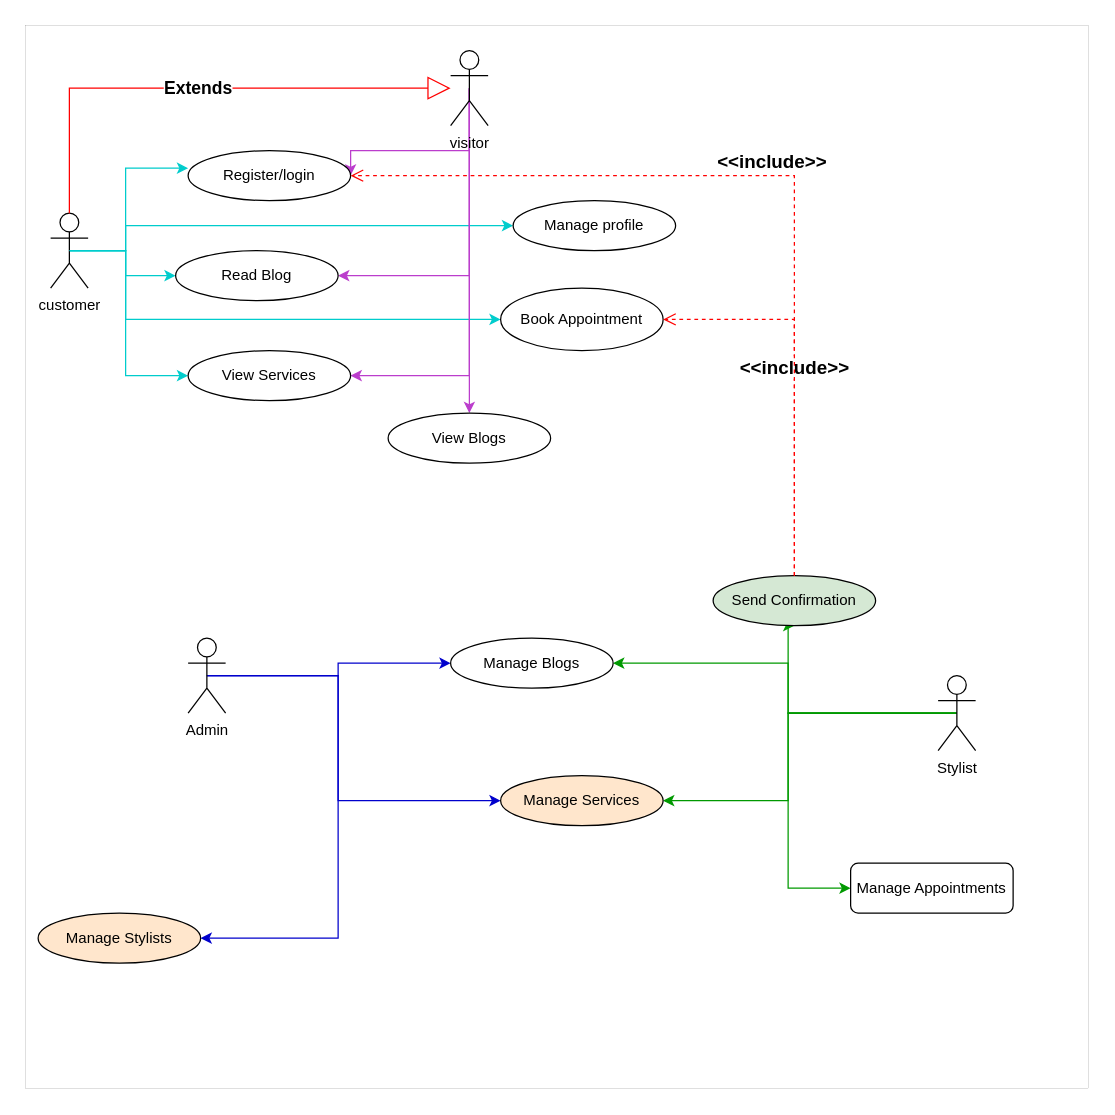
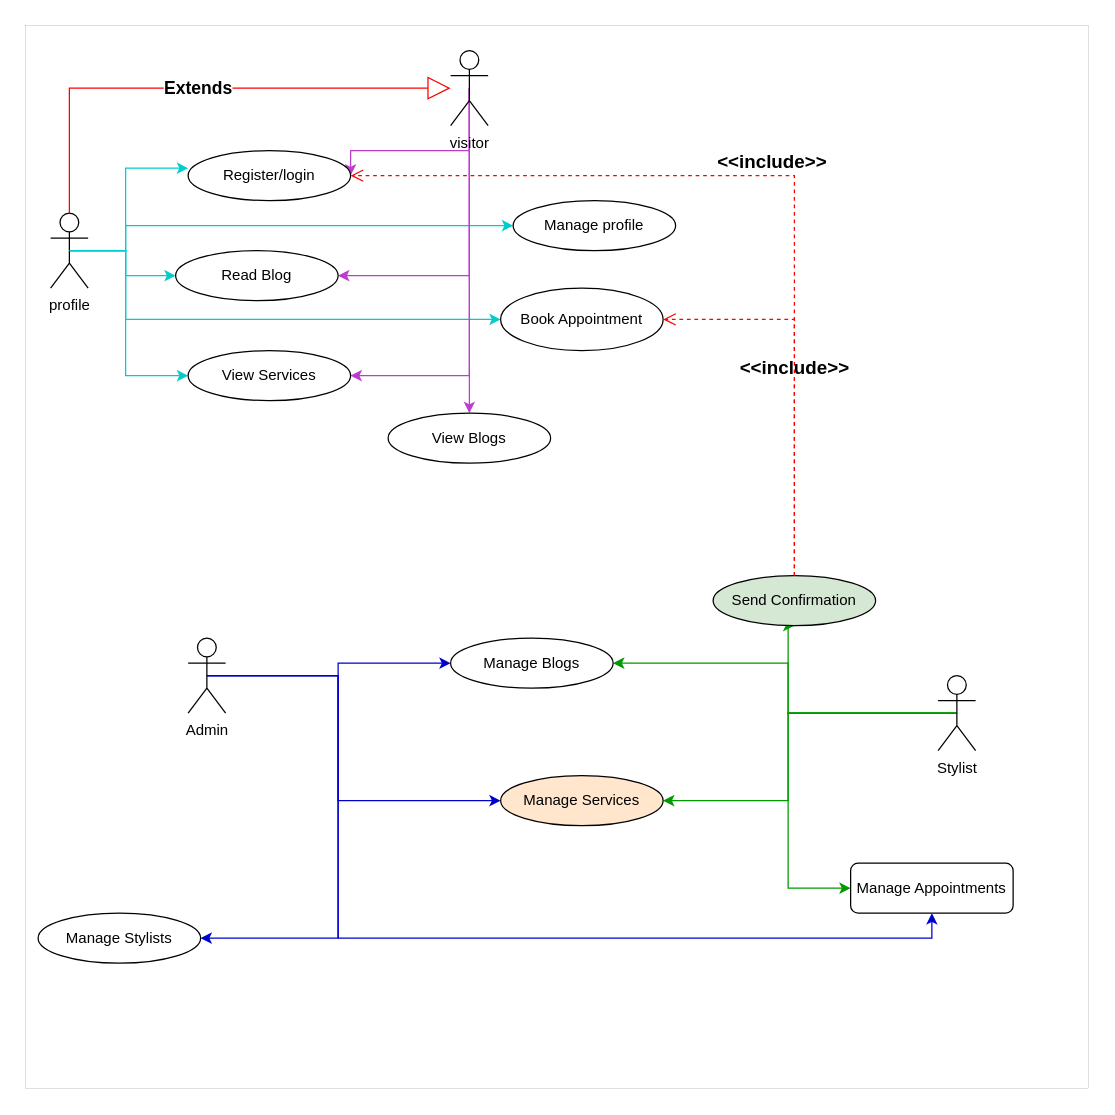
  <mxCell id="0" />
  <mxCell id="1" parent="0" />
  <mxCell id="2" value="" style="whiteSpace=wrap;html=1;aspect=fixed;strokeWidth=0;" vertex="1" parent="1"><mxGeometry width="850" height="850" as="geometry" x="20" y="20" /></mxCell>
  <mxCell id="3" style="edgeStyle=orthogonalEdgeStyle;rounded=0;orthogonalLoop=1;jettySize=auto;html=1;exitX=0.5;exitY=0.5;exitDx=0;exitDy=0;exitPerimeter=0;strokeColor=#00CCCC;" edge="1" parent="1" source="7" target="15"><mxGeometry relative="1" as="geometry"><Array as="points"><mxPoint x="100" y="200" /><mxPoint x="100" y="220" /></Array></mxGeometry></mxCell>
  <mxCell id="4" style="edgeStyle=orthogonalEdgeStyle;rounded=0;orthogonalLoop=1;jettySize=auto;html=1;exitX=0.5;exitY=0.5;exitDx=0;exitDy=0;exitPerimeter=0;entryX=0;entryY=0.5;entryDx=0;entryDy=0;strokeColor=#00CCCC;" edge="1" parent="1" source="7" target="16"><mxGeometry relative="1" as="geometry"><Array as="points"><mxPoint x="100" y="200" /><mxPoint x="100" y="300" /></Array></mxGeometry></mxCell>
  <mxCell id="5" style="edgeStyle=orthogonalEdgeStyle;rounded=0;orthogonalLoop=1;jettySize=auto;html=1;exitX=0.5;exitY=0.5;exitDx=0;exitDy=0;exitPerimeter=0;strokeColor=#00CCCC;" edge="1" parent="1" source="7" target="13"><mxGeometry relative="1" as="geometry"><Array as="points"><mxPoint x="100" y="200" /><mxPoint x="100" y="180" /></Array></mxGeometry></mxCell>
  <mxCell id="6" style="edgeStyle=orthogonalEdgeStyle;rounded=0;orthogonalLoop=1;jettySize=auto;html=1;exitX=0.5;exitY=0.5;exitDx=0;exitDy=0;exitPerimeter=0;entryX=0;entryY=0.5;entryDx=0;entryDy=0;strokeColor=#00CCCC;" edge="1" parent="1" source="7" target="18"><mxGeometry relative="1" as="geometry"><Array as="points"><mxPoint x="100" y="200" /><mxPoint x="100" y="255" /></Array></mxGeometry></mxCell>
- <mxCell id="7" value="customer" style="shape=umlActor;verticalLabelPosition=bottom;verticalAlign=top;html=1;outlineConnect=0;" vertex="1" parent="1"><mxGeometry x="40" y="170" width="30" height="60" as="geometry" /></mxCell>
+ <mxCell id="7" value="profile" style="shape=umlActor;verticalLabelPosition=bottom;verticalAlign=top;html=1;outlineConnect=0;" vertex="1" parent="1"><mxGeometry x="40" y="170" width="30" height="60" as="geometry" /></mxCell>
  <mxCell id="8" style="edgeStyle=orthogonalEdgeStyle;rounded=0;orthogonalLoop=1;jettySize=auto;html=1;exitX=0.5;exitY=0.5;exitDx=0;exitDy=0;exitPerimeter=0;entryX=1;entryY=0.5;entryDx=0;entryDy=0;strokeColor=#BB3DCC;" edge="1" parent="1" source="12" target="15"><mxGeometry relative="1" as="geometry"><Array as="points"><mxPoint x="375" y="220" /></Array></mxGeometry></mxCell>
  <mxCell id="9" style="edgeStyle=orthogonalEdgeStyle;rounded=0;orthogonalLoop=1;jettySize=auto;html=1;exitX=0.5;exitY=0.5;exitDx=0;exitDy=0;exitPerimeter=0;entryX=1;entryY=0.5;entryDx=0;entryDy=0;strokeColor=#BB3DCC;" edge="1" parent="1" source="12" target="16"><mxGeometry relative="1" as="geometry"><Array as="points"><mxPoint x="375" y="300" /></Array></mxGeometry></mxCell>
  <mxCell id="10" style="edgeStyle=orthogonalEdgeStyle;rounded=0;orthogonalLoop=1;jettySize=auto;html=1;exitX=0.5;exitY=0.5;exitDx=0;exitDy=0;exitPerimeter=0;entryX=0.5;entryY=0;entryDx=0;entryDy=0;strokeColor=#BB3DCC;" edge="1" parent="1" source="12" target="17"><mxGeometry relative="1" as="geometry" /></mxCell>
  <mxCell id="11" style="edgeStyle=orthogonalEdgeStyle;rounded=0;orthogonalLoop=1;jettySize=auto;html=1;exitX=0.5;exitY=0.5;exitDx=0;exitDy=0;exitPerimeter=0;strokeColor=#BB3DCC;" edge="1" parent="1" source="12"><mxGeometry relative="1" as="geometry"><mxPoint x="280" y="140" as="targetPoint" /><Array as="points"><mxPoint x="375" y="120" /><mxPoint x="280" y="120" /></Array></mxGeometry></mxCell>
  <mxCell id="12" value="visitor" style="shape=umlActor;verticalLabelPosition=bottom;verticalAlign=top;html=1;outlineConnect=0;" vertex="1" parent="1"><mxGeometry x="360" y="40" width="30" height="60" as="geometry" /></mxCell>
  <mxCell id="13" value="Manage profile" style="ellipse;whiteSpace=wrap;html=1;" vertex="1" parent="1"><mxGeometry x="410" y="160" width="130" height="40" as="geometry" /></mxCell>
  <mxCell id="14" value="Register/login" style="ellipse;whiteSpace=wrap;html=1;" vertex="1" parent="1"><mxGeometry x="150" y="120" width="130" height="40" as="geometry" /></mxCell>
  <mxCell id="15" value="Read Blog" style="ellipse;whiteSpace=wrap;html=1;" vertex="1" parent="1"><mxGeometry x="140" y="200" width="130" height="40" as="geometry" /></mxCell>
  <mxCell id="16" value="View Services" style="ellipse;whiteSpace=wrap;html=1;" vertex="1" parent="1"><mxGeometry x="150" y="280" width="130" height="40" as="geometry" /></mxCell>
  <mxCell id="17" value="View Blogs" style="ellipse;whiteSpace=wrap;html=1;" vertex="1" parent="1"><mxGeometry x="310" y="330" width="130" height="40" as="geometry" /></mxCell>
  <mxCell id="18" value="Book Appointment" style="ellipse;whiteSpace=wrap;html=1;" vertex="1" parent="1"><mxGeometry x="400" y="230" width="130" height="50" as="geometry" /></mxCell>
  <mxCell id="19" value="Extends" style="endArrow=block;endSize=16;endFill=0;html=1;rounded=0;strokeColor=#FF0000;fontStyle=1;fontSize=14;" edge="1" parent="1" source="7" target="12"><mxGeometry width="160" relative="1" as="geometry"><mxPoint x="360" y="270" as="sourcePoint" /><mxPoint x="530" y="270" as="targetPoint" /><Array as="points"><mxPoint x="55" y="70" /><mxPoint x="190" y="70" /><mxPoint x="320" y="70" /></Array></mxGeometry></mxCell>
  <mxCell id="20" style="edgeStyle=orthogonalEdgeStyle;rounded=0;orthogonalLoop=1;jettySize=auto;html=1;exitX=0.5;exitY=0.5;exitDx=0;exitDy=0;exitPerimeter=0;entryX=0;entryY=0.35;entryDx=0;entryDy=0;entryPerimeter=0;strokeColor=#00CCCC;" edge="1" parent="1" source="7" target="14"><mxGeometry relative="1" as="geometry"><Array as="points"><mxPoint x="100" y="200" /><mxPoint x="100" y="134" /></Array></mxGeometry></mxCell>
  <mxCell id="21" style="edgeStyle=orthogonalEdgeStyle;rounded=0;orthogonalLoop=1;jettySize=auto;html=1;exitX=0.5;exitY=0.5;exitDx=0;exitDy=0;exitPerimeter=0;entryX=0.5;entryY=1;entryDx=0;entryDy=0;strokeColor=#009900;" edge="1" parent="1" source="25" target="34"><mxGeometry relative="1" as="geometry"><Array as="points"><mxPoint x="630" y="570" /><mxPoint x="630" y="500" /></Array></mxGeometry></mxCell>
  <mxCell id="22" style="edgeStyle=orthogonalEdgeStyle;rounded=0;orthogonalLoop=1;jettySize=auto;html=1;exitX=0.5;exitY=0.5;exitDx=0;exitDy=0;exitPerimeter=0;entryX=1;entryY=0.5;entryDx=0;entryDy=0;strokeColor=#009900;" edge="1" parent="1" source="25" target="33"><mxGeometry relative="1" as="geometry"><Array as="points"><mxPoint x="630" y="570" /><mxPoint x="630" y="530" /></Array></mxGeometry></mxCell>
  <mxCell id="23" style="edgeStyle=orthogonalEdgeStyle;rounded=0;orthogonalLoop=1;jettySize=auto;html=1;exitX=0.5;exitY=0.5;exitDx=0;exitDy=0;exitPerimeter=0;entryX=1;entryY=0.5;entryDx=0;entryDy=0;strokeColor=#009900;" edge="1" parent="1" source="25" target="32"><mxGeometry relative="1" as="geometry"><Array as="points"><mxPoint x="630" y="570" /><mxPoint x="630" y="640" /></Array></mxGeometry></mxCell>
  <mxCell id="24" style="edgeStyle=orthogonalEdgeStyle;rounded=0;orthogonalLoop=1;jettySize=auto;html=1;exitX=0.5;exitY=0.5;exitDx=0;exitDy=0;exitPerimeter=0;entryX=0;entryY=0.5;entryDx=0;entryDy=0;strokeColor=#009900;" edge="1" parent="1" source="25" target="31"><mxGeometry relative="1" as="geometry"><Array as="points"><mxPoint x="630" y="570" /><mxPoint x="630" y="710" /></Array></mxGeometry></mxCell>
  <mxCell id="25" value="Stylist" style="shape=umlActor;verticalLabelPosition=bottom;verticalAlign=top;html=1;outlineConnect=0;" vertex="1" parent="1"><mxGeometry x="750" y="540" width="30" height="60" as="geometry" /></mxCell>
  <mxCell id="26" style="edgeStyle=orthogonalEdgeStyle;rounded=0;orthogonalLoop=1;jettySize=auto;html=1;exitX=0.5;exitY=0.5;exitDx=0;exitDy=0;exitPerimeter=0;entryX=0;entryY=0.5;entryDx=0;entryDy=0;strokeColor=light-dark(#0000CC,#0000CC);" edge="1" parent="1" source="30" target="33"><mxGeometry relative="1" as="geometry" /></mxCell>
  <mxCell id="27" style="edgeStyle=orthogonalEdgeStyle;rounded=0;orthogonalLoop=1;jettySize=auto;html=1;exitX=0.5;exitY=0.5;exitDx=0;exitDy=0;exitPerimeter=0;entryX=0;entryY=0.5;entryDx=0;entryDy=0;strokeColor=light-dark(#0000CC,#0000CC);" edge="1" parent="1" source="30" target="32"><mxGeometry relative="1" as="geometry"><Array as="points"><mxPoint x="270" y="540" /><mxPoint x="270" y="640" /></Array></mxGeometry></mxCell>
+ <mxCell id="28" style="edgeStyle=orthogonalEdgeStyle;rounded=0;orthogonalLoop=1;jettySize=auto;html=1;exitX=0.5;exitY=0.5;exitDx=0;exitDy=0;exitPerimeter=0;entryX=0.5;entryY=1;entryDx=0;entryDy=0;strokeColor=light-dark(#0000CC,#0000CC);" edge="1" parent="1" source="30" target="31"><mxGeometry relative="1" as="geometry"><Array as="points"><mxPoint x="270" y="540" /><mxPoint x="270" y="750" /><mxPoint x="745" y="750" /></Array></mxGeometry></mxCell>
  <mxCell id="29" style="edgeStyle=orthogonalEdgeStyle;rounded=0;orthogonalLoop=1;jettySize=auto;html=1;exitX=0.5;exitY=0.5;exitDx=0;exitDy=0;exitPerimeter=0;entryX=1;entryY=0.5;entryDx=0;entryDy=0;strokeColor=light-dark(#0000CC,#0000CC);" edge="1" parent="1" source="30" target="35"><mxGeometry relative="1" as="geometry"><Array as="points"><mxPoint x="270" y="540" /><mxPoint x="270" y="750" /></Array></mxGeometry></mxCell>
  <mxCell id="30" value="Admin" style="shape=umlActor;verticalLabelPosition=bottom;verticalAlign=top;html=1;outlineConnect=0;" vertex="1" parent="1"><mxGeometry x="150" y="510" width="30" height="60" as="geometry" /></mxCell>
  <mxCell id="31" value="Manage Appointments" style="whiteSpace=wrap;html=1;rounded=1;" vertex="1" parent="1"><mxGeometry x="680" y="690" width="130" height="40" as="geometry" /></mxCell>
  <mxCell id="32" value="Manage Services" style="ellipse;whiteSpace=wrap;html=1;fillColor=#ffe6cc;" vertex="1" parent="1"><mxGeometry x="400" y="620" width="130" height="40" as="geometry" /></mxCell>
  <mxCell id="33" value="Manage Blogs" style="ellipse;whiteSpace=wrap;html=1;" vertex="1" parent="1"><mxGeometry x="360" y="510" width="130" height="40" as="geometry" /></mxCell>
  <mxCell id="34" value="Send Confirmation" style="ellipse;whiteSpace=wrap;html=1;fillColor=#d5e8d4;" vertex="1" parent="1"><mxGeometry x="570" y="460" width="130" height="40" as="geometry" /></mxCell>
- <mxCell id="35" value="Manage Stylists" style="ellipse;whiteSpace=wrap;html=1;fillColor=#ffe6cc;" vertex="1" parent="1"><mxGeometry x="30" y="730" width="130" height="40" as="geometry" /></mxCell>
+ <mxCell id="35" value="Manage Stylists" style="ellipse;whiteSpace=wrap;html=1;" vertex="1" parent="1"><mxGeometry x="30" y="730" width="130" height="40" as="geometry" /></mxCell>
  <mxCell id="36" value="&amp;lt;&amp;lt;include&amp;gt;&amp;gt;" style="html=1;verticalAlign=bottom;endArrow=open;dashed=1;endSize=8;curved=0;rounded=0;exitX=0.5;exitY=0;exitDx=0;exitDy=0;entryX=1;entryY=0.5;entryDx=0;entryDy=0;fontSize=15;fontStyle=1;strokeColor=#FF0000;" edge="1" parent="1" source="34" target="18"><mxGeometry relative="1" as="geometry"><mxPoint x="480" y="350" as="sourcePoint" /><mxPoint x="400" y="350" as="targetPoint" /><Array as="points"><mxPoint x="635" y="255" /></Array></mxGeometry></mxCell>
  <mxCell id="37" value="&amp;lt;&amp;lt;include&amp;gt;&amp;gt;" style="html=1;verticalAlign=bottom;endArrow=open;dashed=1;endSize=8;curved=0;rounded=0;exitX=0.5;exitY=0;exitDx=0;exitDy=0;fontStyle=1;fontSize=15;fillColor=#fff2cc;strokeColor=#FF0000;entryX=1;entryY=0.5;entryDx=0;entryDy=0;" edge="1" parent="1" source="34" target="14"><mxGeometry x="0.001" relative="1" as="geometry"><mxPoint x="480" y="350" as="sourcePoint" /><mxPoint x="460" y="140" as="targetPoint" /><Array as="points"><mxPoint x="635" y="140" /></Array><mxPoint as="offset" /></mxGeometry></mxCell>
